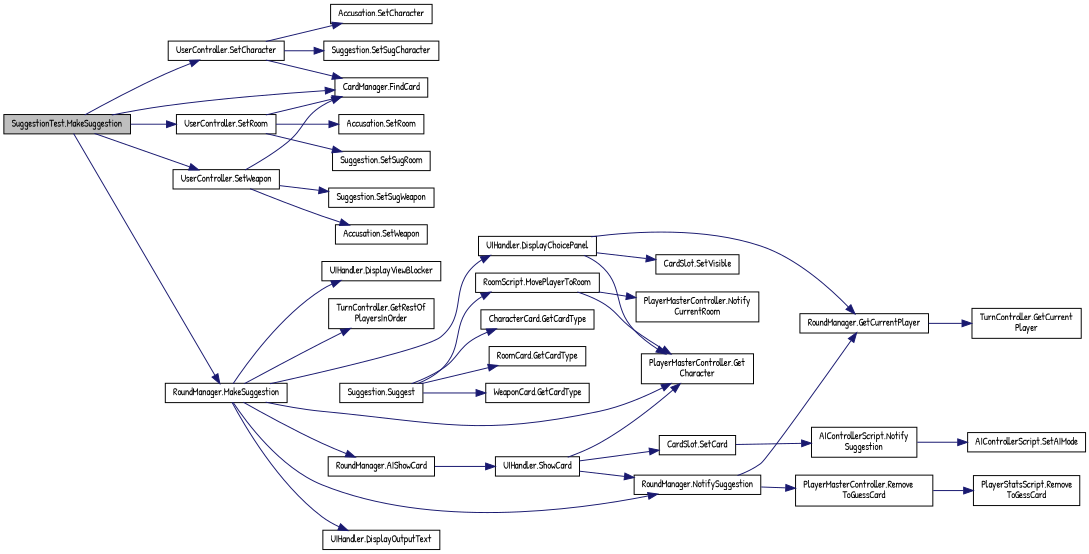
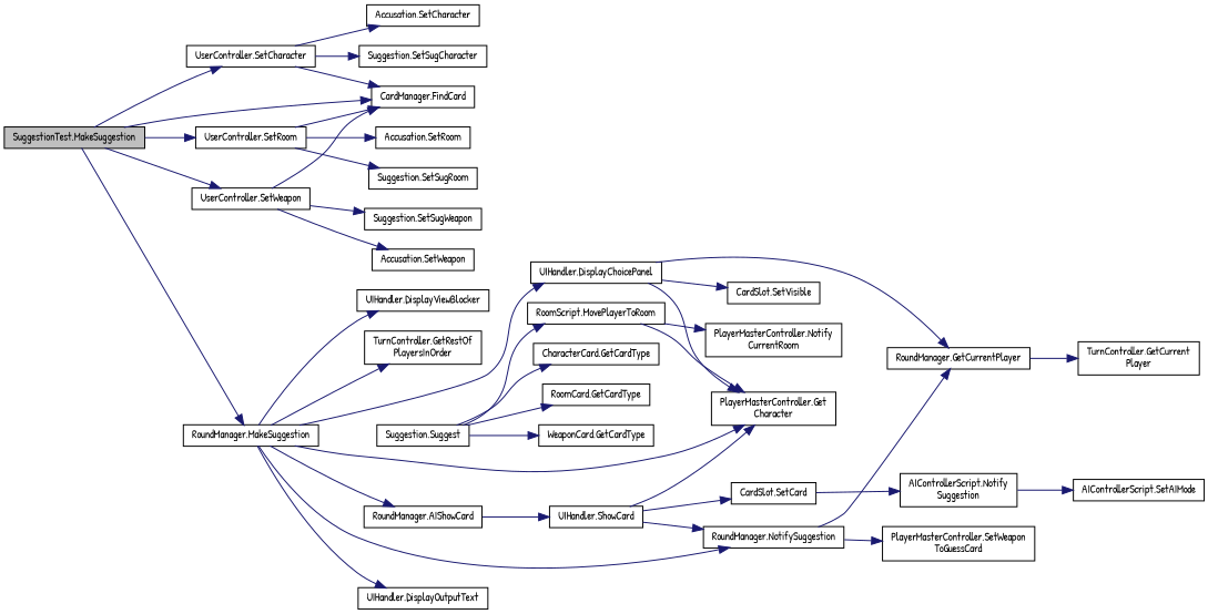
  digraph {
    fontname="Patrick Hand"
    rankdir=LR
    node [color=black fillcolor=white fontname="Patrick Hand" fontsize=10 shape=record style=filled]
    edge [color=midnightblue fontname="Patrick Hand" fontsize=10 labelfontname=Helvetica labelfontsize=10 style=solid]
    n1 [fillcolor=grey75 fontcolor=black height=0.2 label="SuggestionTest.MakeSuggestion" width=0.4]
    n2 [height=0.2 label="CardManager.FindCard" width=0.4]
    n3 [height=0.2 label="RoundManager.MakeSuggestion" width=0.4]
    n4 [height=0.2 label="UserController.SetCharacter" width=0.4]
    n5 [height=0.2 label="UserController.SetRoom" width=0.4]
    n6 [height=0.2 label="UserController.SetWeapon" width=0.4]
    n7 [height=0.2 label="RoundManager.AIShowCard" width=0.4]
    n8 [height=0.2 label="PlayerMasterController.Get\lCharacter" width=0.4]
    n9 [height=0.2 label="RoundManager.NotifySuggestion" width=0.4]
    n10 [height=0.2 label="UIHandler.DisplayChoicePanel" width=0.4]
    n11 [height=0.2 label="UIHandler.DisplayOutputText" width=0.4]
    n12 [height=0.2 label="UIHandler.DisplayViewBlocker" width=0.4]
    n13 [height=0.2 label="TurnController.GetRestOf\lPlayersInOrder" width=0.4]
    n14 [height=0.2 label="Accusation.SetCharacter" width=0.4]
    n15 [height=0.2 label="Suggestion.SetSugCharacter" width=0.4]
    n16 [height=0.2 label="Accusation.SetRoom" width=0.4]
    n17 [height=0.2 label="Suggestion.SetSugRoom" width=0.4]
    n18 [height=0.2 label="Suggestion.SetSugWeapon" width=0.4]
    n19 [height=0.2 label="Accusation.SetWeapon" width=0.4]
    n20 [height=0.2 label="Suggestion.Suggest" width=0.4]
    n21 [height=0.2 label="CharacterCard.GetCardType" width=0.4]
    n22 [height=0.2 label="RoomCard.GetCardType" width=0.4]
    n23 [height=0.2 label="WeaponCard.GetCardType" width=0.4]
    n24 [height=0.2 label="RoomScript.MovePlayerToRoom" width=0.4]
    n25 [height=0.2 label="UIHandler.ShowCard" width=0.4]
    n26 [height=0.2 label="RoundManager.GetCurrentPlayer" width=0.4]
-   n27 [height=0.2 label="PlayerMasterController.Remove\lToGuessCard" width=0.4]
+   n27 [height=0.2 label="PlayerMasterController.SetWeapon\lToGuessCard" width=0.4]
    n28 [height=0.2 label="CardSlot.SetVisible" width=0.4]
    n29 [height=0.2 label="CardSlot.SetCard" width=0.4]
    n30 [height=0.2 label="AIControllerScript.Notify\lSuggestion" width=0.4]
    n31 [height=0.2 label="TurnController.GetCurrent\lPlayer" width=0.4]
    n32 [height=0.2 label="AIControllerScript.SetAIMode" width=0.4]
-   n33 [height=0.2 label="PlayerStatsScript.Remove\lToGessCard" width=0.4]
    n34 [height=0.2 label="PlayerMasterController.Notify\lCurrentRoom" width=0.4]
    n1 -> n2
    n1 -> n3
    n1 -> n4
    n1 -> n5
    n1 -> n6
    n3 -> n7
    n3 -> n8
    n3 -> n9
    n3 -> n10
    n3 -> n11
    n3 -> n12
    n3 -> n13
    n4 -> n2
    n4 -> n14
    n4 -> n15
    n5 -> n2
    n5 -> n16
    n5 -> n17
    n6 -> n2
    n6 -> n18
    n6 -> n19
    n7 -> n25
    n9 -> n26
    n9 -> n27
    n10 -> n8
    n10 -> n26
    n10 -> n28
    n20 -> n21
    n20 -> n22
    n20 -> n23
    n20 -> n24
    n24 -> n8
    n24 -> n34
    n25 -> n8
    n25 -> n9
    n25 -> n29
    n26 -> n31
-   n27 -> n33
    n29 -> n30
    n30 -> n32
  }
